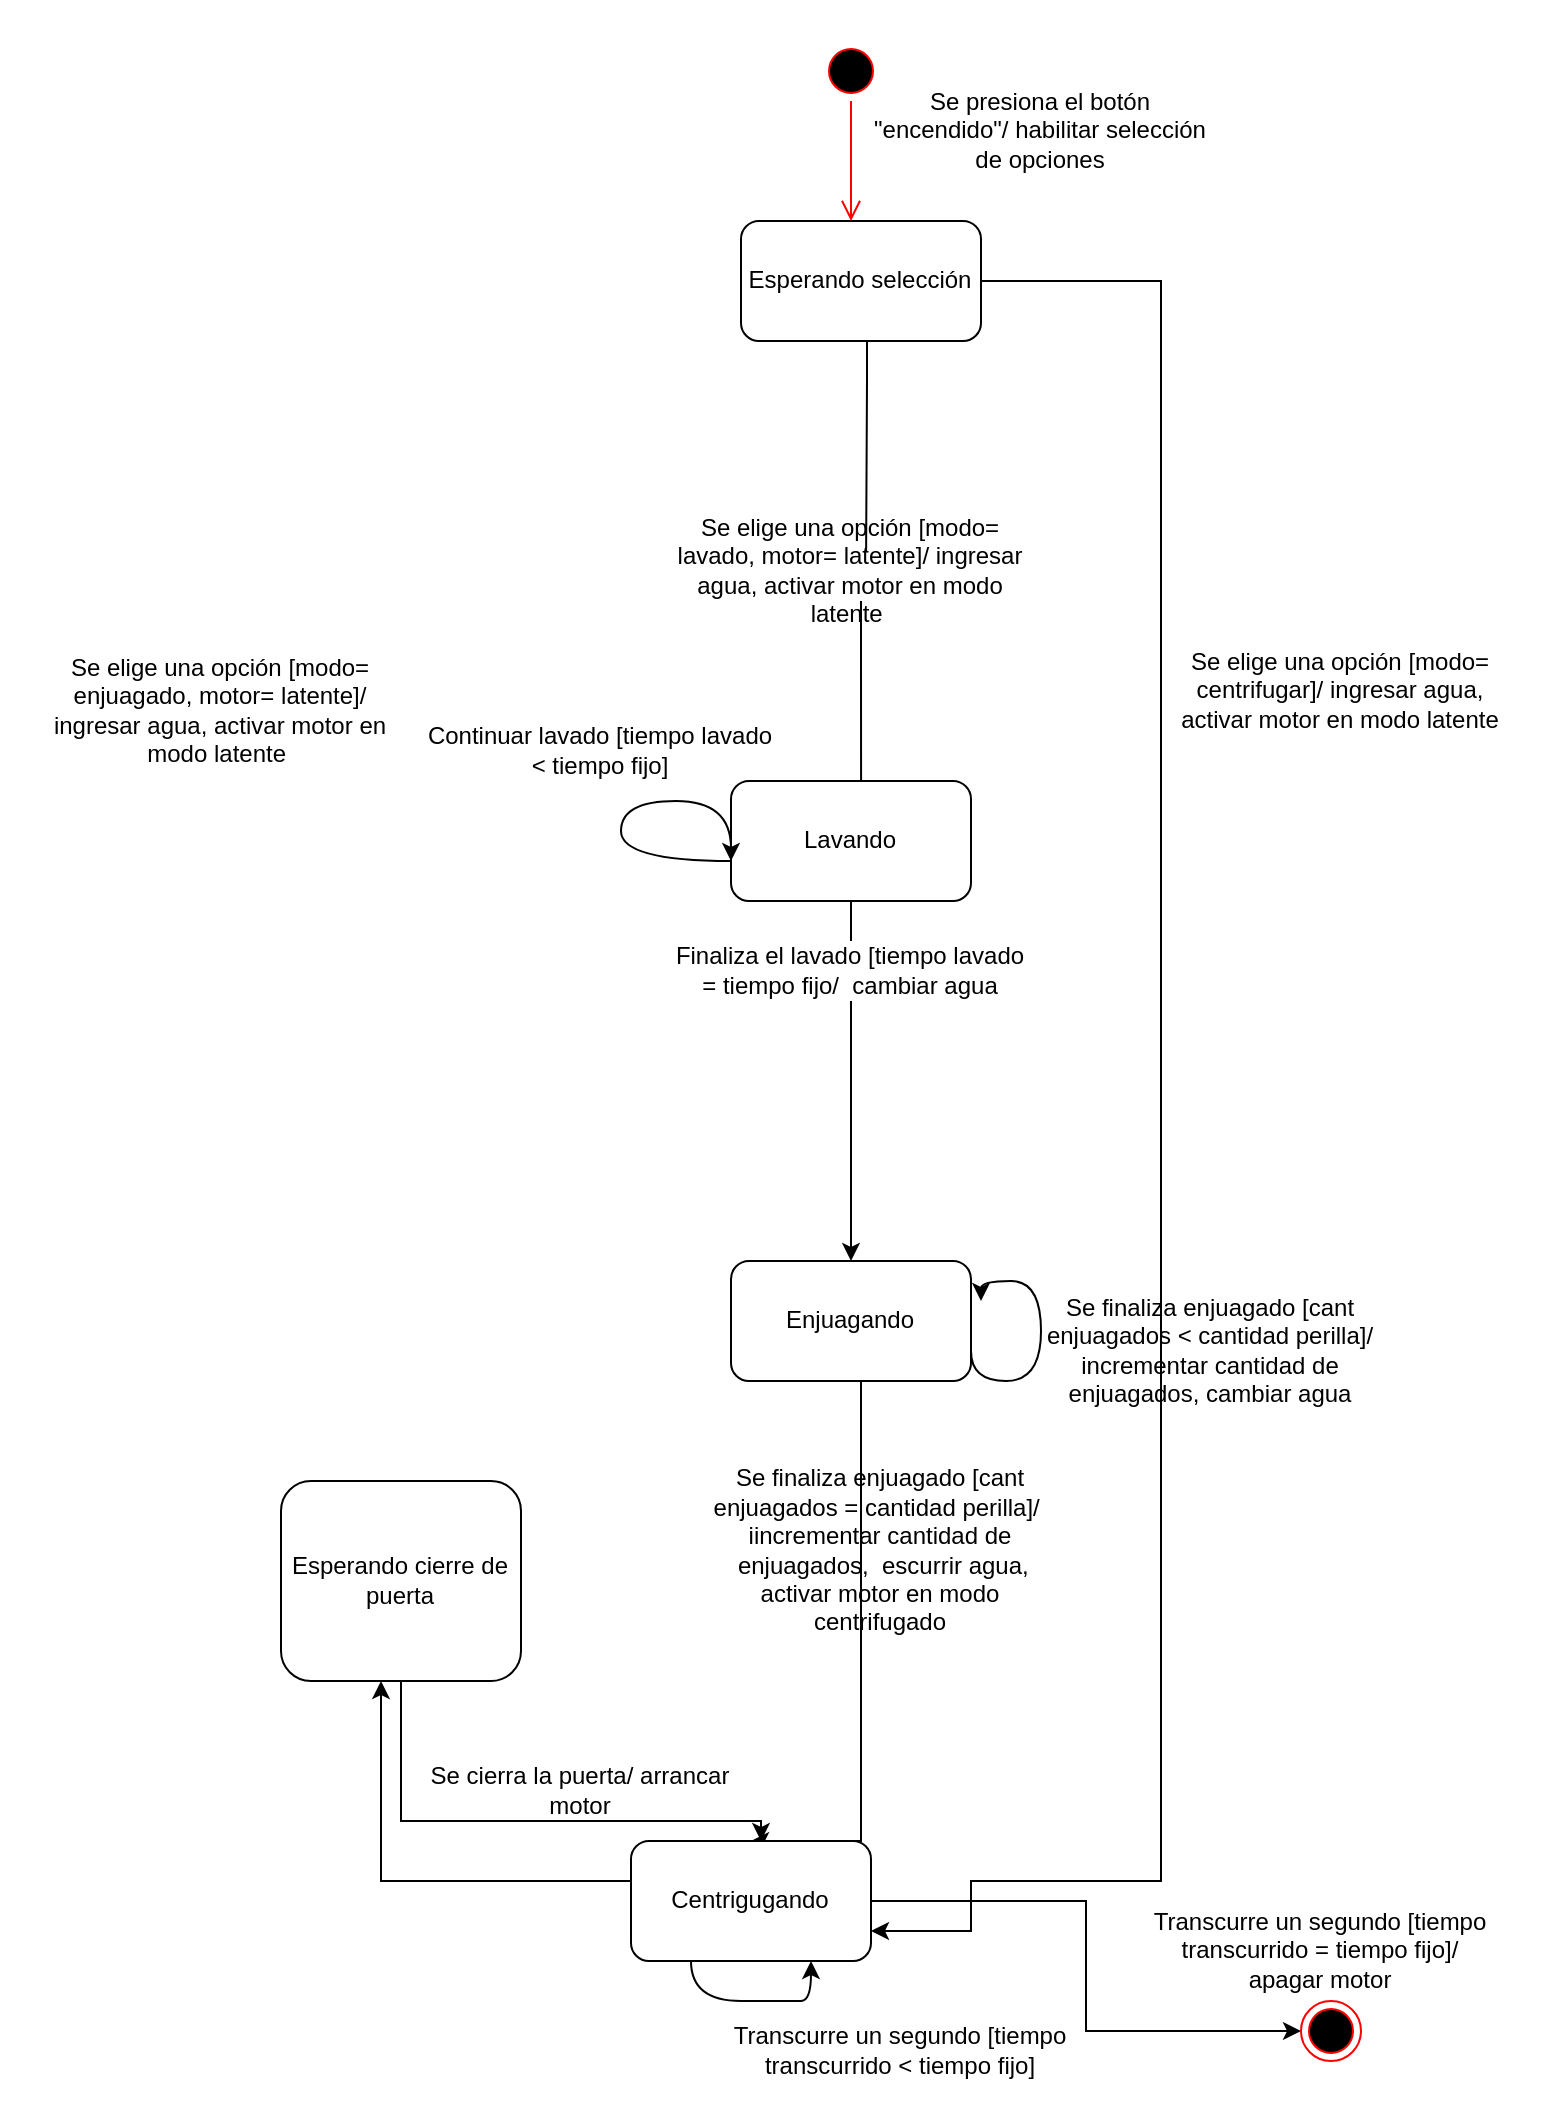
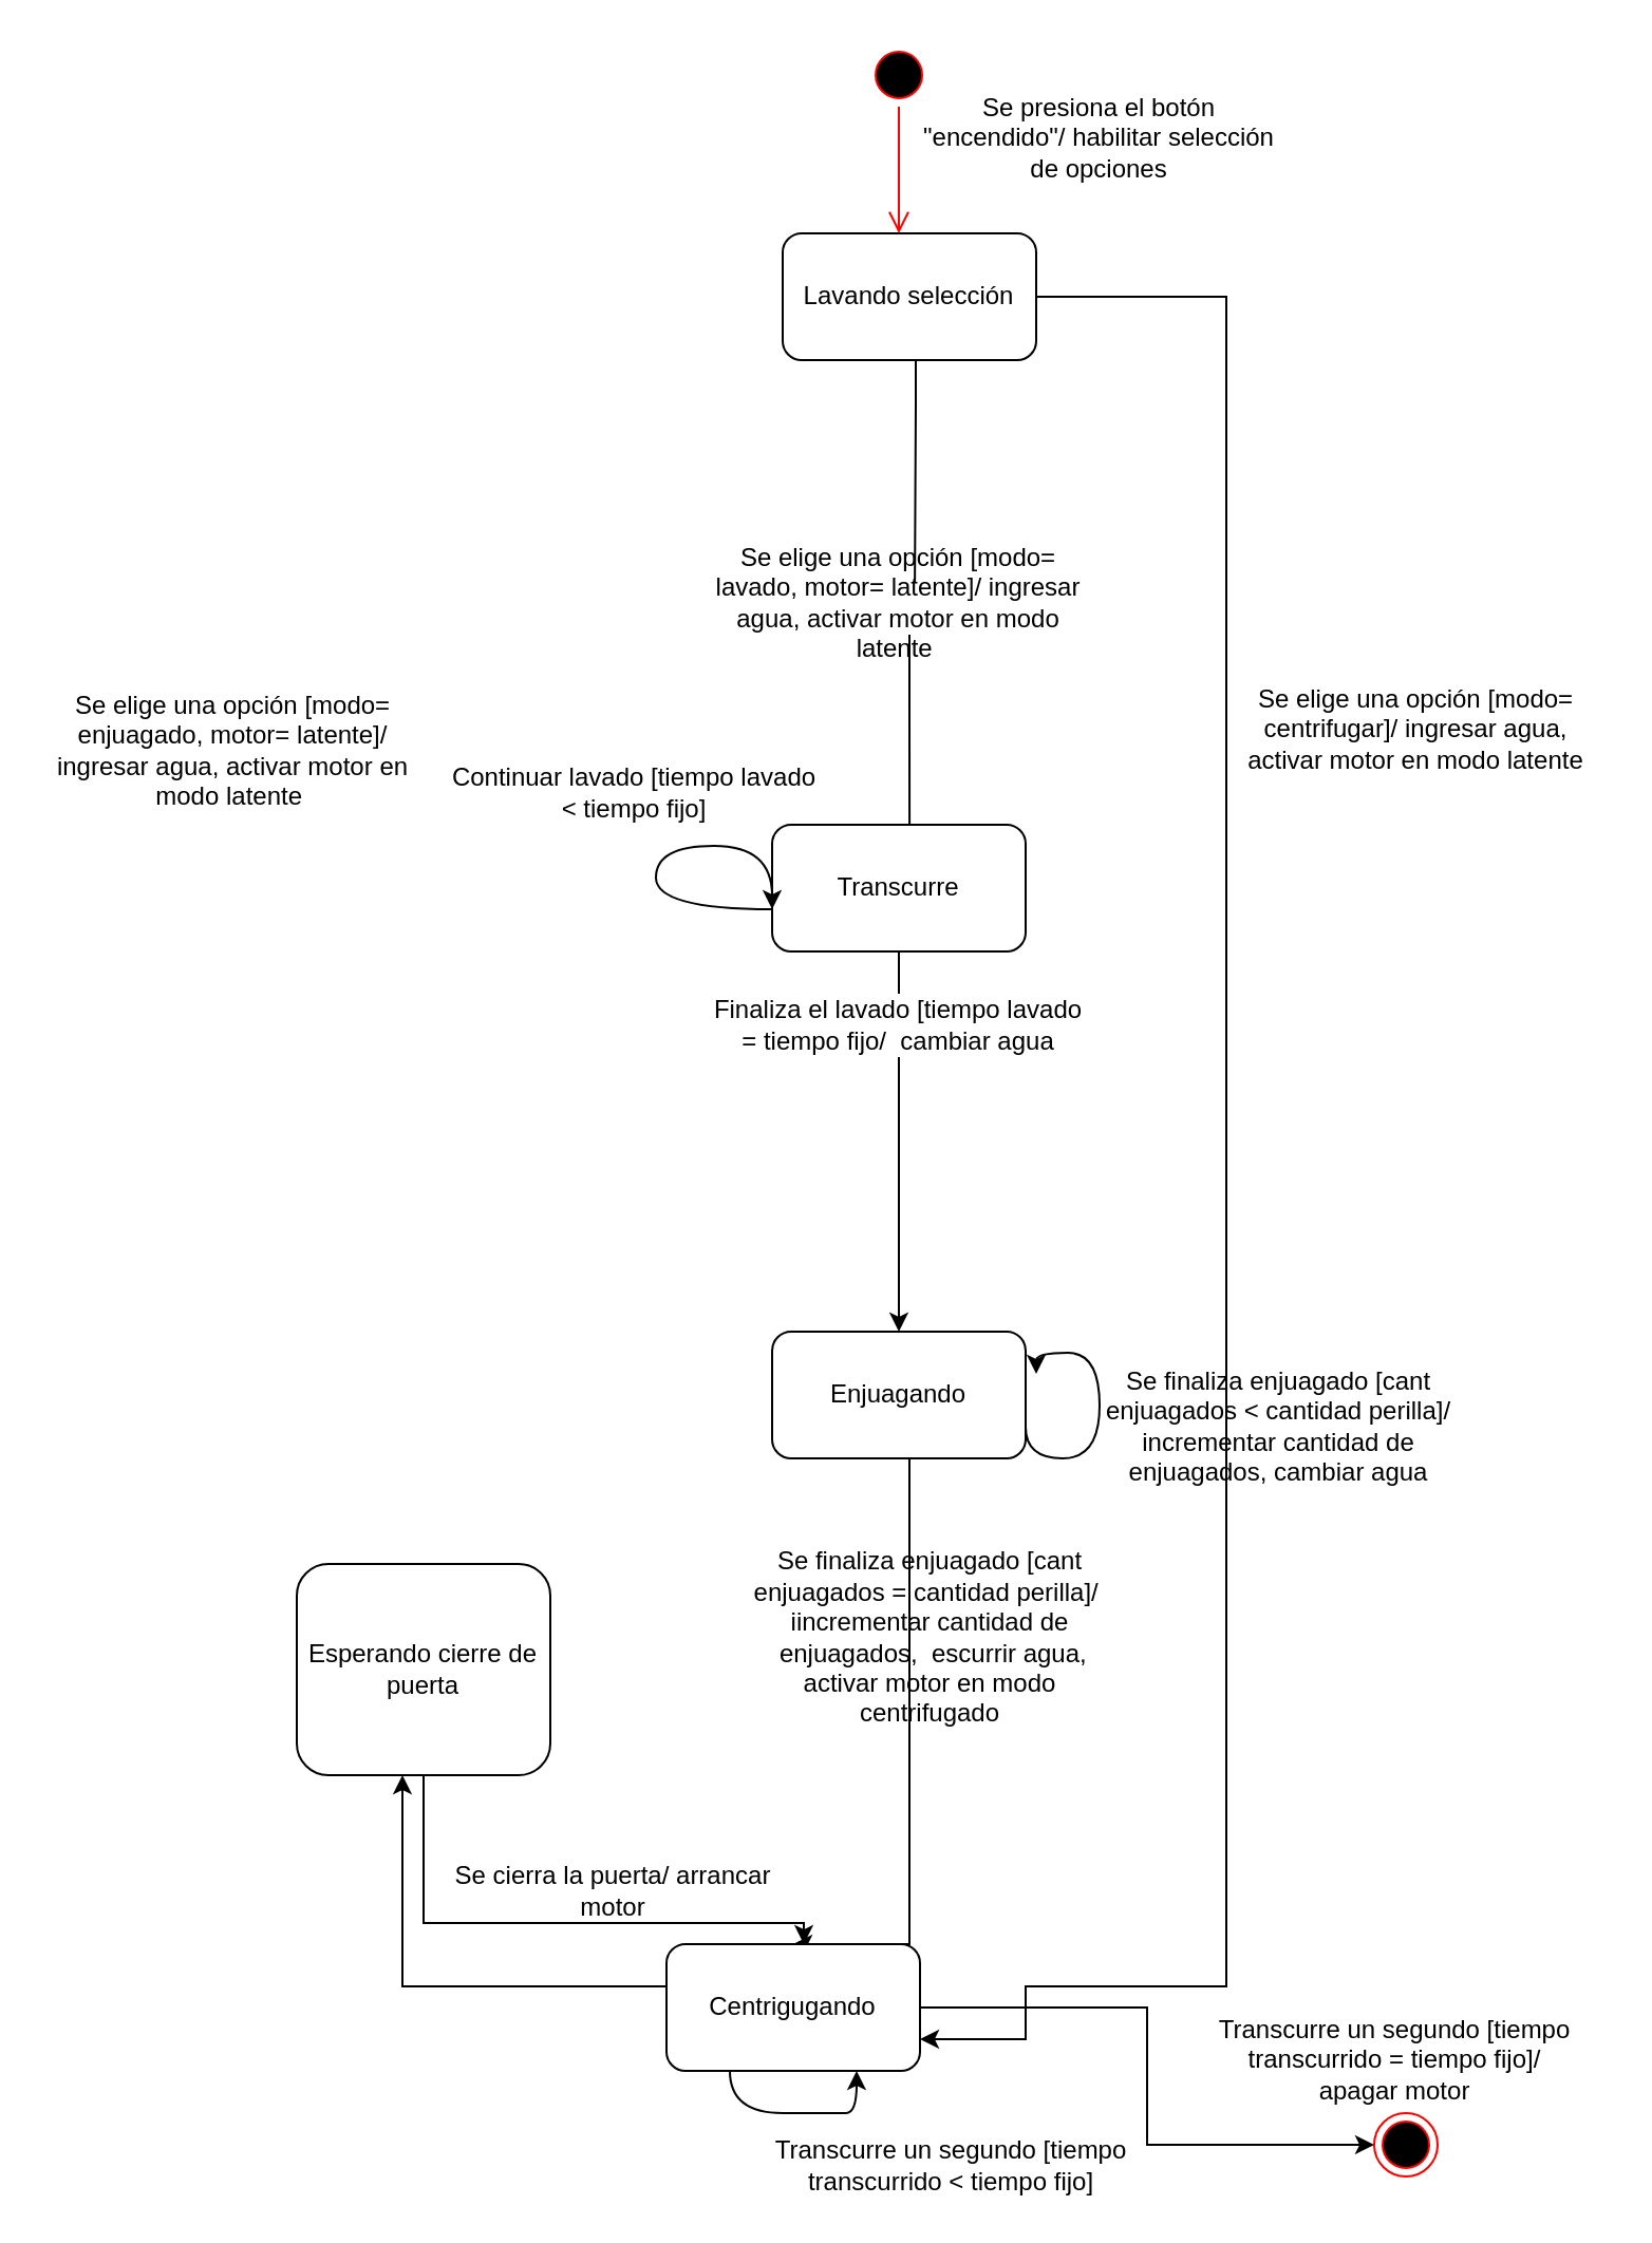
  <mxCell id="0" />
  <mxCell id="1" parent="0" />
  <mxCell id="2" style="edgeStyle=orthogonalEdgeStyle;rounded=0;orthogonalLoop=1;jettySize=auto;html=1;entryX=1;entryY=0.75;entryDx=0;entryDy=0;" edge="1" parent="1" source="4" target="15"><mxGeometry relative="1" as="geometry"><Array as="points"><mxPoint x="580" y="140" /><mxPoint x="580" y="940" /><mxPoint x="485" y="940" /></Array></mxGeometry></mxCell>
  <mxCell id="3" style="edgeStyle=orthogonalEdgeStyle;rounded=0;orthogonalLoop=1;jettySize=auto;html=1;entryX=0.542;entryY=0.167;entryDx=0;entryDy=0;entryPerimeter=0;startArrow=none;" edge="1" parent="1" source="17" target="8"><mxGeometry relative="1" as="geometry"><Array as="points"><mxPoint x="430" y="330" /><mxPoint x="430" y="330" /></Array></mxGeometry></mxCell>
- <mxCell id="4" value="Esperando selección" style="rounded=1;whiteSpace=wrap;html=1;" vertex="1" parent="1"><mxGeometry x="370" y="110" width="120" height="60" as="geometry" /></mxCell>
+ <mxCell id="4" value="Lavando selección" style="rounded=1;whiteSpace=wrap;html=1;" vertex="1" parent="1"><mxGeometry x="370" y="110" width="120" height="60" as="geometry" /></mxCell>
  <mxCell id="5" value="" style="ellipse;html=1;shape=startState;fillColor=#000000;strokeColor=#ff0000;" vertex="1" parent="1"><mxGeometry x="410" y="20" width="30" height="30" as="geometry" /></mxCell>
  <mxCell id="6" value="" style="edgeStyle=orthogonalEdgeStyle;html=1;verticalAlign=bottom;endArrow=open;endSize=8;strokeColor=#ff0000;rounded=0;" edge="1" source="5" parent="1"><mxGeometry relative="1" as="geometry"><mxPoint x="425" y="110" as="targetPoint" /></mxGeometry></mxCell>
  <mxCell id="7" style="edgeStyle=orthogonalEdgeStyle;rounded=0;orthogonalLoop=1;jettySize=auto;html=1;startArrow=none;" edge="1" parent="1" source="19" target="10"><mxGeometry relative="1" as="geometry" /></mxCell>
- <mxCell id="8" value="Lavando" style="rounded=1;whiteSpace=wrap;html=1;" vertex="1" parent="1"><mxGeometry x="365" y="390" width="120" height="60" as="geometry" /></mxCell>
+ <mxCell id="8" value="Transcurre" style="rounded=1;whiteSpace=wrap;html=1;" vertex="1" parent="1"><mxGeometry x="365" y="390" width="120" height="60" as="geometry" /></mxCell>
  <mxCell id="9" style="edgeStyle=orthogonalEdgeStyle;rounded=0;orthogonalLoop=1;jettySize=auto;html=1;entryX=0.5;entryY=0;entryDx=0;entryDy=0;" edge="1" parent="1" source="10" target="15"><mxGeometry relative="1" as="geometry"><Array as="points"><mxPoint x="430" y="730" /><mxPoint x="430" y="730" /></Array></mxGeometry></mxCell>
  <mxCell id="10" value="Enjuagando" style="rounded=1;whiteSpace=wrap;html=1;" vertex="1" parent="1"><mxGeometry x="365" y="630" width="120" height="60" as="geometry" /></mxCell>
  <mxCell id="11" style="edgeStyle=orthogonalEdgeStyle;rounded=0;orthogonalLoop=1;jettySize=auto;html=1;" edge="1" parent="1" source="12" target="15"><mxGeometry relative="1" as="geometry"><Array as="points"><mxPoint x="200" y="910" /><mxPoint x="380" y="910" /></Array></mxGeometry></mxCell>
  <mxCell id="12" value="Esperando cierre de puerta" style="rounded=1;whiteSpace=wrap;html=1;" vertex="1" parent="1"><mxGeometry x="140" y="740" width="120" height="100" as="geometry" /></mxCell>
  <mxCell id="13" style="edgeStyle=orthogonalEdgeStyle;rounded=0;orthogonalLoop=1;jettySize=auto;html=1;" edge="1" parent="1" source="15" target="12"><mxGeometry relative="1" as="geometry"><Array as="points"><mxPoint x="190" y="940" /></Array></mxGeometry></mxCell>
  <mxCell id="14" style="edgeStyle=orthogonalEdgeStyle;rounded=0;orthogonalLoop=1;jettySize=auto;html=1;entryX=0;entryY=0.5;entryDx=0;entryDy=0;" edge="1" parent="1" source="15" target="27"><mxGeometry relative="1" as="geometry" /></mxCell>
  <mxCell id="15" value="Centrigugando" style="rounded=1;whiteSpace=wrap;html=1;" vertex="1" parent="1"><mxGeometry x="315" y="920" width="120" height="60" as="geometry" /></mxCell>
  <mxCell id="16" value="Se presiona el botón &quot;encendido&quot;/ habilitar selección de opciones" style="text;html=1;strokeColor=none;fillColor=none;align=center;verticalAlign=middle;whiteSpace=wrap;rounded=0;" vertex="1" parent="1"><mxGeometry x="430" y="50" width="180" height="30" as="geometry" /></mxCell>
  <mxCell id="17" value="Se elige una opción [modo= lavado, motor= latente]/ ingresar agua, activar motor en modo latente&amp;nbsp;" style="text;html=1;strokeColor=none;fillColor=none;align=center;verticalAlign=middle;whiteSpace=wrap;rounded=0;" vertex="1" parent="1"><mxGeometry x="335" y="270" width="180" height="30" as="geometry" /></mxCell>
  <mxCell id="18" value="" style="edgeStyle=orthogonalEdgeStyle;rounded=0;orthogonalLoop=1;jettySize=auto;html=1;entryX=0.542;entryY=0.167;entryDx=0;entryDy=0;entryPerimeter=0;endArrow=none;" edge="1" parent="1" source="4" target="17"><mxGeometry relative="1" as="geometry"><mxPoint x="430.04" y="170" as="sourcePoint" /><mxPoint x="430.04" y="400.02" as="targetPoint" /><Array as="points"><mxPoint x="433" y="190" /><mxPoint x="433" y="190" /></Array></mxGeometry></mxCell>
  <mxCell id="19" value="Finaliza el lavado [tiempo lavado = tiempo fijo/&amp;nbsp; cambiar agua" style="text;html=1;strokeColor=none;fillColor=none;align=center;verticalAlign=middle;whiteSpace=wrap;rounded=0;" vertex="1" parent="1"><mxGeometry x="335" y="470" width="180" height="30" as="geometry" /></mxCell>
  <mxCell id="20" value="" style="edgeStyle=orthogonalEdgeStyle;rounded=0;orthogonalLoop=1;jettySize=auto;html=1;endArrow=none;" edge="1" parent="1" source="8" target="19"><mxGeometry relative="1" as="geometry"><mxPoint x="425" y="450" as="sourcePoint" /><mxPoint x="425" y="630" as="targetPoint" /></mxGeometry></mxCell>
  <mxCell id="21" value="" style="curved=1;endArrow=classic;html=1;rounded=0;edgeStyle=orthogonalEdgeStyle;exitX=1;exitY=0.75;exitDx=0;exitDy=0;" edge="1" parent="1" source="10"><mxGeometry width="50" height="50" relative="1" as="geometry"><mxPoint x="370" y="690" as="sourcePoint" /><mxPoint x="490" y="650" as="targetPoint" /><Array as="points"><mxPoint x="485" y="690" /><mxPoint x="520" y="690" /><mxPoint x="520" y="640" /><mxPoint x="490" y="640" /></Array></mxGeometry></mxCell>
  <mxCell id="22" value="Se finaliza enjuagado [cant enjuagados &amp;lt; cantidad perilla]/ incrementar cantidad de enjuagados, cambiar agua" style="text;html=1;strokeColor=none;fillColor=none;align=center;verticalAlign=middle;whiteSpace=wrap;rounded=0;" vertex="1" parent="1"><mxGeometry x="515" y="660" width="180" height="30" as="geometry" /></mxCell>
  <mxCell id="23" value="Se finaliza enjuagado [cant enjuagados = cantidad perilla]/&amp;nbsp; iincrementar cantidad de&lt;br&gt;&amp;nbsp;enjuagados,&amp;nbsp; escurrir agua, activar motor en modo centrifugado" style="text;html=1;strokeColor=none;fillColor=none;align=center;verticalAlign=middle;whiteSpace=wrap;rounded=0;" vertex="1" parent="1"><mxGeometry x="350" y="760" width="180" height="30" as="geometry" /></mxCell>
  <mxCell id="24" value="Transcurre un segundo [tiempo transcurrido &amp;lt; tiempo fijo]" style="text;html=1;strokeColor=none;fillColor=none;align=center;verticalAlign=middle;whiteSpace=wrap;rounded=0;" vertex="1" parent="1"><mxGeometry x="360" y="1010" width="180" height="30" as="geometry" /></mxCell>
  <mxCell id="25" value="" style="curved=1;endArrow=classic;html=1;rounded=0;edgeStyle=orthogonalEdgeStyle;entryX=0.75;entryY=1;entryDx=0;entryDy=0;exitX=0.25;exitY=1;exitDx=0;exitDy=0;" edge="1" parent="1" source="15" target="15"><mxGeometry width="50" height="50" relative="1" as="geometry"><mxPoint x="370" y="880" as="sourcePoint" /><mxPoint x="420" y="830" as="targetPoint" /><Array as="points"><mxPoint x="395" y="1000" /><mxPoint x="455" y="1000" /></Array></mxGeometry></mxCell>
  <mxCell id="26" value="Se cierra la puerta/ arrancar motor" style="text;html=1;strokeColor=none;fillColor=none;align=center;verticalAlign=middle;whiteSpace=wrap;rounded=0;" vertex="1" parent="1"><mxGeometry x="200" y="880" width="180" height="30" as="geometry" /></mxCell>
  <mxCell id="27" value="" style="ellipse;html=1;shape=endState;fillColor=#000000;strokeColor=#ff0000;" vertex="1" parent="1"><mxGeometry x="650" y="1000" width="30" height="30" as="geometry" /></mxCell>
  <mxCell id="28" value="Transcurre un segundo [tiempo transcurrido = tiempo fijo]/ apagar motor" style="text;html=1;strokeColor=none;fillColor=none;align=center;verticalAlign=middle;whiteSpace=wrap;rounded=0;" vertex="1" parent="1"><mxGeometry x="570" y="960" width="180" height="30" as="geometry" /></mxCell>
  <mxCell id="29" value="Se elige una opción [modo= enjuagado, motor= latente]/ ingresar agua, activar motor en modo latente&amp;nbsp;" style="text;html=1;strokeColor=none;fillColor=none;align=center;verticalAlign=middle;whiteSpace=wrap;rounded=0;" vertex="1" parent="1"><mxGeometry x="20" y="340" width="180" height="30" as="geometry" /></mxCell>
  <mxCell id="30" value="Continuar lavado [tiempo lavado &amp;lt; tiempo fijo]" style="text;html=1;strokeColor=none;fillColor=none;align=center;verticalAlign=middle;whiteSpace=wrap;rounded=0;" vertex="1" parent="1"><mxGeometry x="210" y="360" width="180" height="30" as="geometry" /></mxCell>
  <mxCell id="31" value="" style="curved=1;endArrow=classic;html=1;rounded=0;edgeStyle=orthogonalEdgeStyle;" edge="1" parent="1"><mxGeometry width="50" height="50" relative="1" as="geometry"><mxPoint x="365" y="430" as="sourcePoint" /><mxPoint x="365" y="430" as="targetPoint" /><Array as="points"><mxPoint x="365" y="430" /><mxPoint x="310" y="430" /><mxPoint x="310" y="400" /><mxPoint x="365" y="400" /></Array></mxGeometry></mxCell>
  <mxCell id="32" value="Se elige una opción [modo= centrifugar]/ ingresar agua, activar motor en modo latente" style="text;html=1;strokeColor=none;fillColor=none;align=center;verticalAlign=middle;whiteSpace=wrap;rounded=0;" vertex="1" parent="1"><mxGeometry x="580" y="330" width="180" height="30" as="geometry" /></mxCell>
